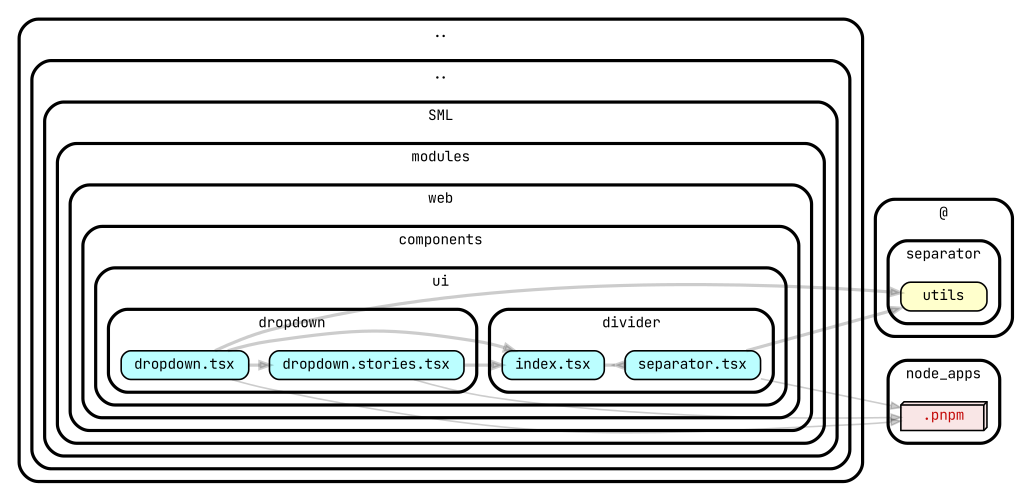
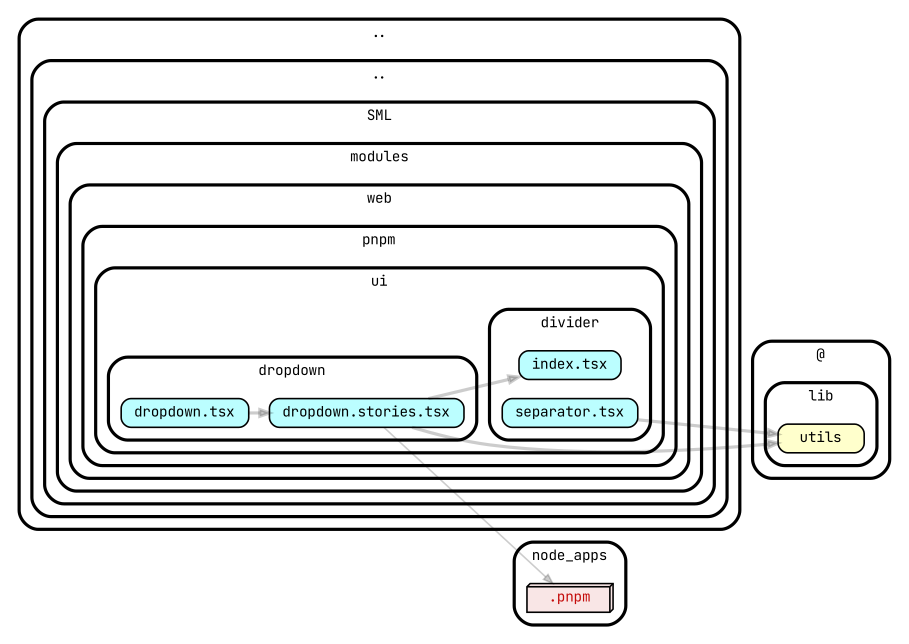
  strict digraph {
    compound=true
    fillcolor="#ffffff"
    fontname="JetBrains Mono"
    fontsize=9
    nodesep=0.16
    rankdir=LR
    ranksep=0.18
    splines=true
    style="rounded,bold,filled"
    node [color=black fillcolor="#bbfeff" fontcolor=black fontname="JetBrains Mono" fontsize=9 shape=box style="rounded, filled"]
    edge [arrowhead=normal arrowsize=0.6 color="#00000033" fontname="JetBrains Mono" fontsize=9 penwidth=2.0]
    n1 [height=0.2 label=<index.tsx>]
    n2 [height=0.2 label=<separator.tsx>]
    n3 [height=0.2 label=<dropdown.stories.tsx>]
    n4 [height=0.2 label=<dropdown.tsx>]
    n5 [fillcolor="#ffffcc" height=0.2 label=<utils>]
    n6 [fillcolor="#c40b0a1a" fontcolor="#c40b0a" height=0.2 label=<.pnpm> shape=box3d]
    subgraph cluster_1 {
      label=".."
      subgraph cluster_2 {
        label=".."
        subgraph cluster_3 {
          label=SML
          subgraph cluster_4 {
            label=modules
            subgraph cluster_5 {
              label=web
              subgraph cluster_6 {
-               label=components
+               label=pnpm
                subgraph cluster_7 {
                  label=ui
                  subgraph cluster_8 {
                    label=divider
                    n1
                    n2
                  }
                  subgraph cluster_9 {
                    label=dropdown
                    n3
                    n4
                  }
                }
              }
            }
          }
        }
      }
    }
    subgraph cluster_10 {
      label="@"
      subgraph cluster_11 {
-       label=separator
+       label=lib
        n5
      }
    }
    subgraph cluster_12 {
      label=node_apps
      n6
    }
-   n1 -> n2 [arrowhead=inv]
    n2 -> n5
-   n2 -> n6 [penwidth=1.0]
    n3 -> n1
    n3 -> n6 [penwidth=1.0]
-   n4 -> n1
    n4 -> n3
-   n4 -> n5
-   n4 -> n6 [penwidth=1.0]
+   n3 -> n5
  }
